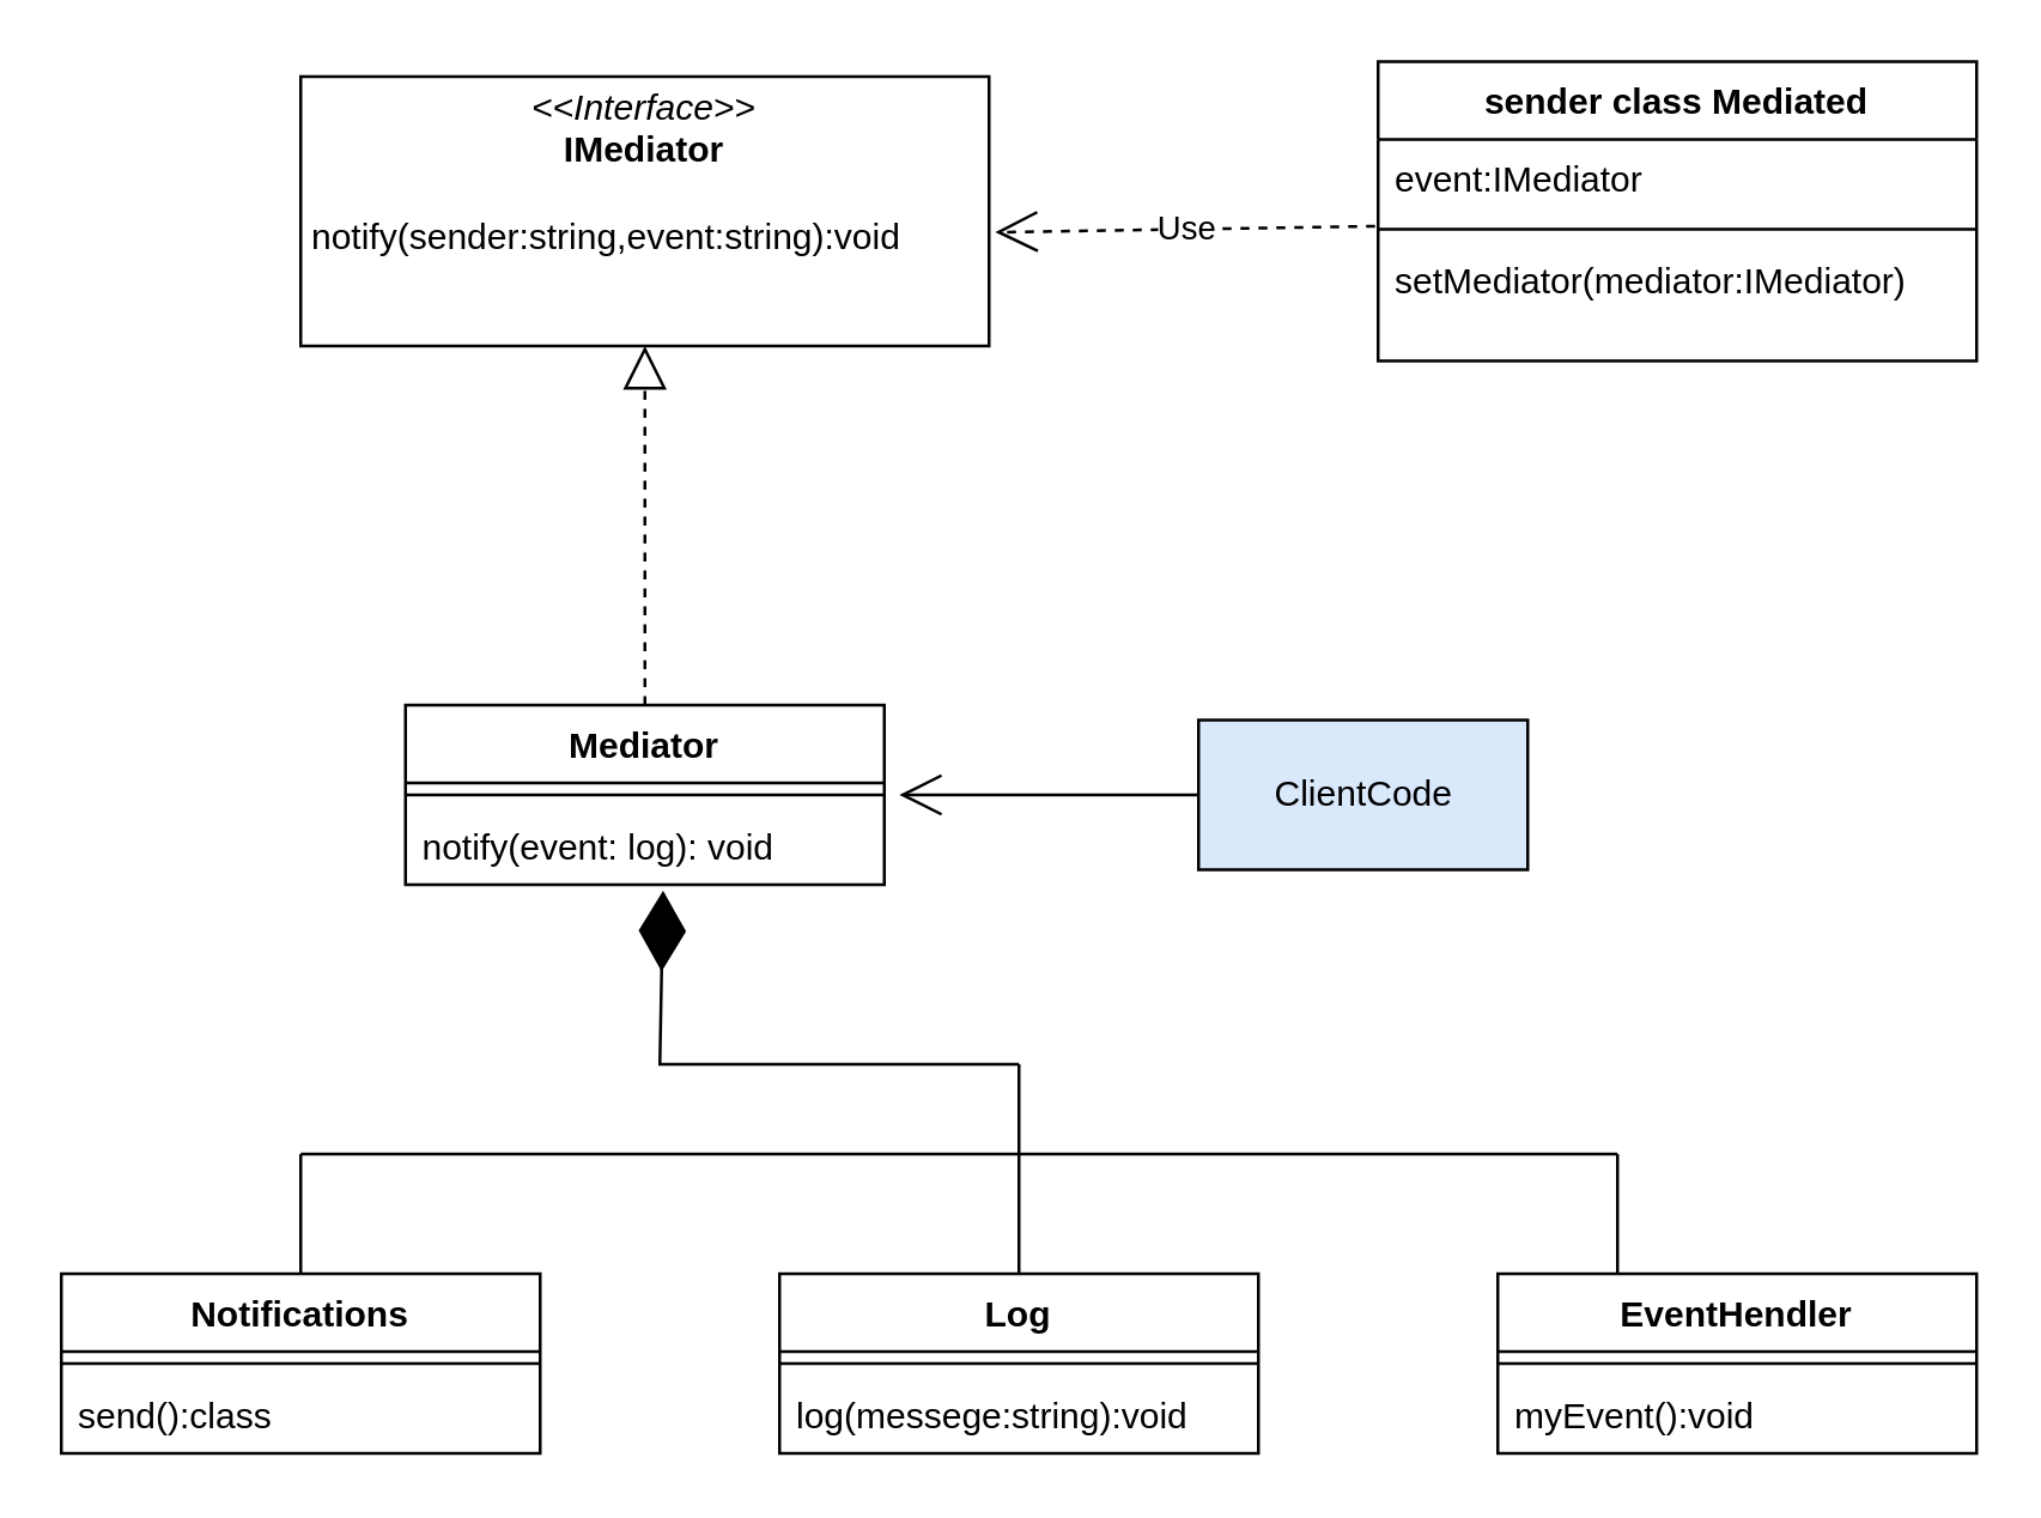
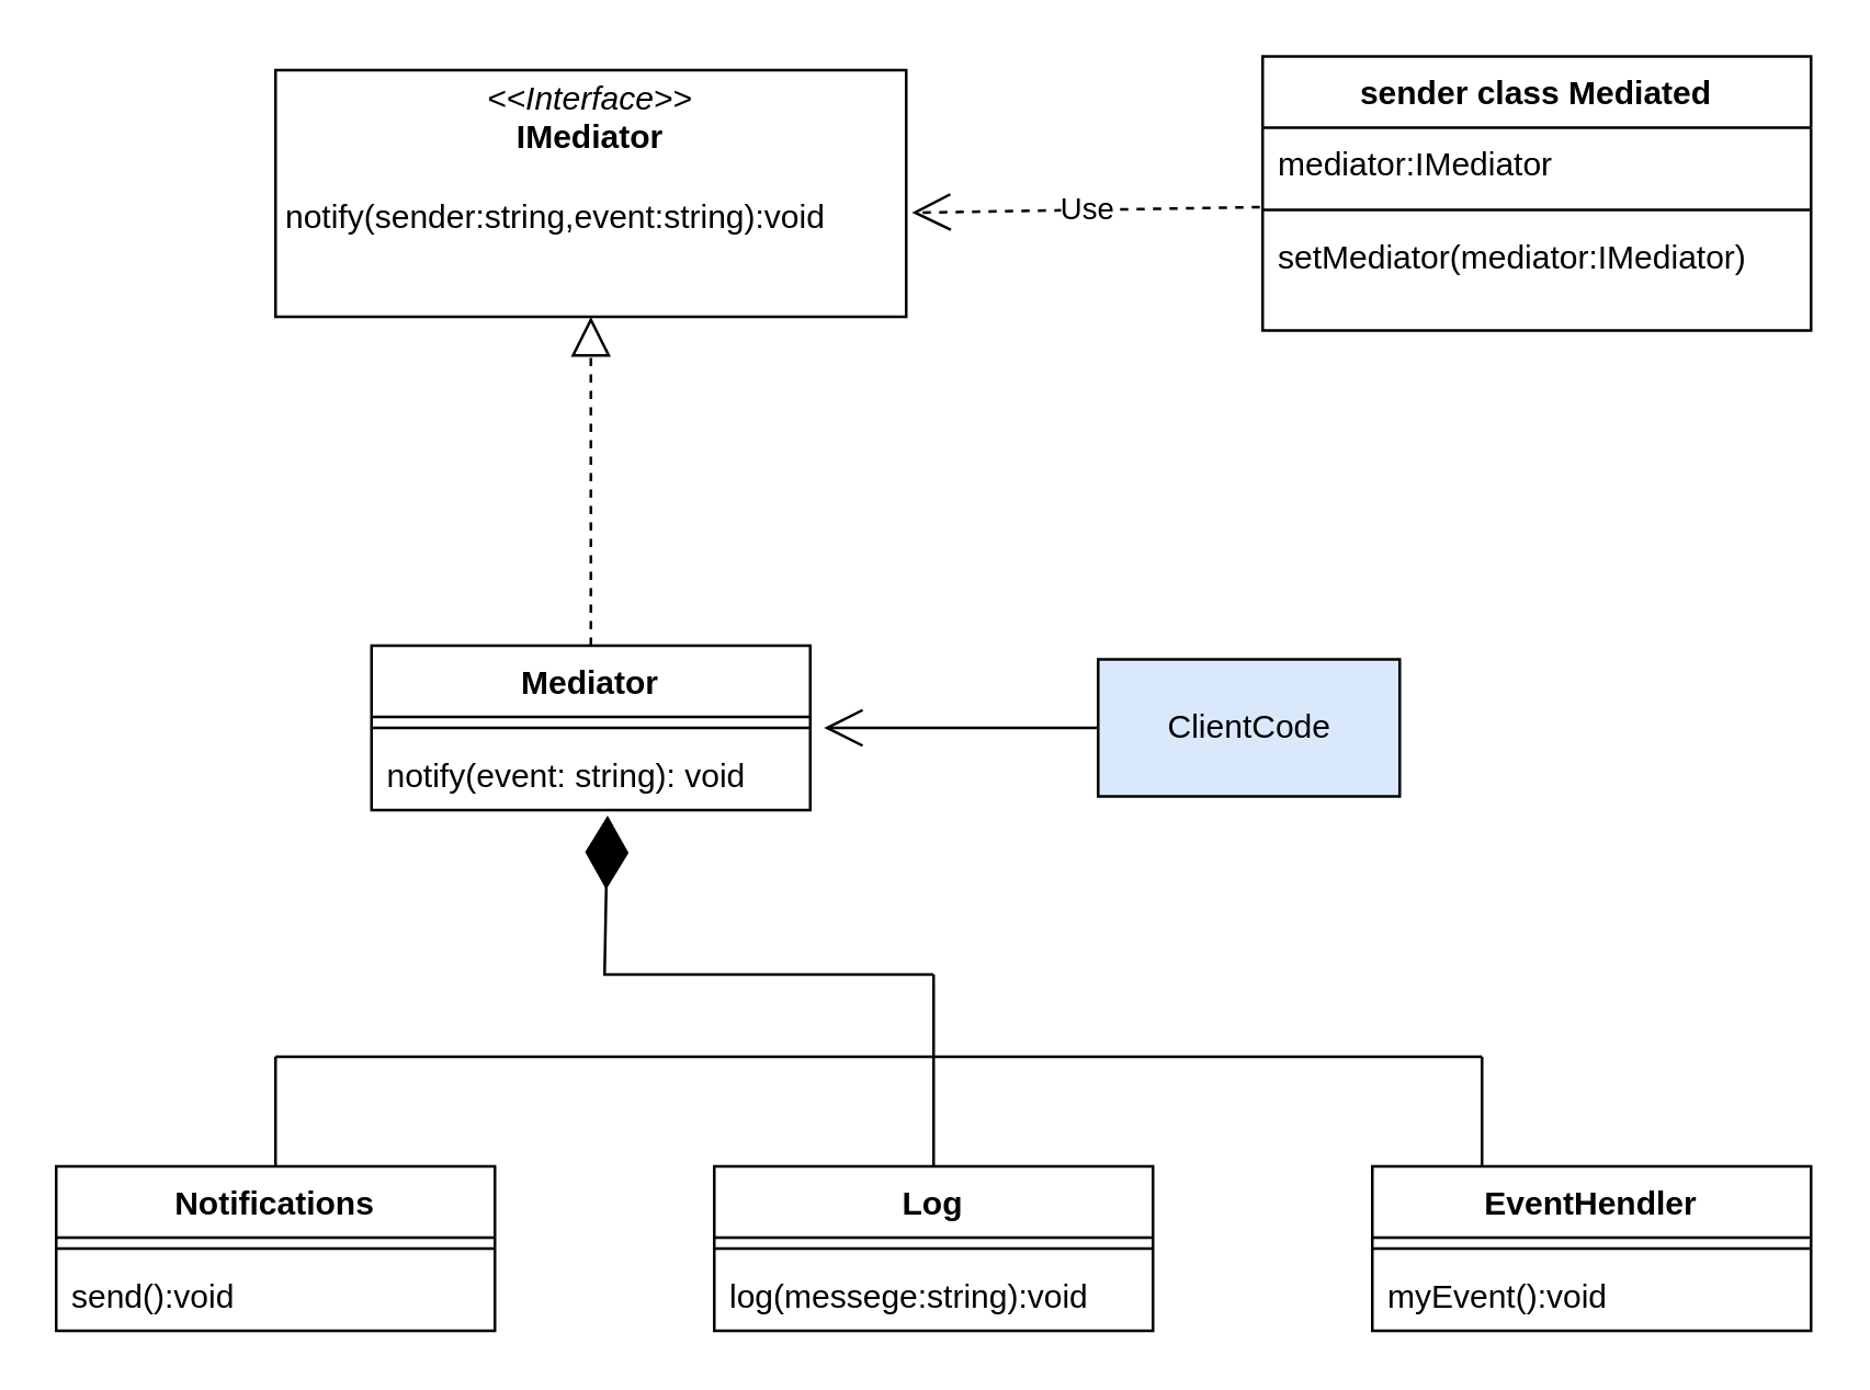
  <mxCell id="0" />
  <mxCell id="1" parent="0" />
  <mxCell id="2" value="&lt;p style=&quot;margin:0px;margin-top:4px;text-align:center;&quot;&gt;&lt;i&gt;&amp;lt;&amp;lt;Interface&amp;gt;&amp;gt;&lt;/i&gt;&lt;br&gt;&lt;/p&gt;&lt;div style=&quot;text-align: center;&quot;&gt;&lt;b&gt;IMediator&lt;/b&gt;&lt;/div&gt;&lt;div style=&quot;text-align: center;&quot;&gt;&lt;b&gt;&lt;br&gt;&lt;/b&gt;&lt;/div&gt;&lt;p style=&quot;margin:0px;margin-left:4px;&quot;&gt;notify(sender:string,event:string):void&lt;br&gt;&lt;/p&gt;" style="verticalAlign=top;align=left;overflow=fill;fontSize=12;fontFamily=Helvetica;html=1;" vertex="1" parent="1"><mxGeometry x="100" y="25" width="230" height="90" as="geometry" /></mxCell>
  <mxCell id="3" value="sender class Mediated" style="swimlane;fontStyle=1;align=center;verticalAlign=top;childLayout=stackLayout;horizontal=1;startSize=26;horizontalStack=0;resizeParent=1;resizeParentMax=0;resizeLast=0;collapsible=1;marginBottom=0;" vertex="1" parent="1"><mxGeometry x="460" y="20" width="200" height="100" as="geometry" /></mxCell>
- <mxCell id="4" value="  event:IMediator" style="text;strokeColor=none;fillColor=none;align=left;verticalAlign=top;spacingLeft=4;spacingRight=4;overflow=hidden;rotatable=0;points=[[0,0.5],[1,0.5]];portConstraint=eastwest;" vertex="1" parent="3"><mxGeometry y="26" width="200" height="26" as="geometry" /></mxCell>
+ <mxCell id="4" value="  mediator:IMediator" style="text;strokeColor=none;fillColor=none;align=left;verticalAlign=top;spacingLeft=4;spacingRight=4;overflow=hidden;rotatable=0;points=[[0,0.5],[1,0.5]];portConstraint=eastwest;" vertex="1" parent="3"><mxGeometry y="26" width="200" height="26" as="geometry" /></mxCell>
  <mxCell id="5" value="" style="line;strokeWidth=1;fillColor=none;align=left;verticalAlign=middle;spacingTop=-1;spacingLeft=3;spacingRight=3;rotatable=0;labelPosition=right;points=[];portConstraint=eastwest;strokeColor=inherit;" vertex="1" parent="3"><mxGeometry y="52" width="200" height="8" as="geometry" /></mxCell>
  <mxCell id="6" value="setMediator(mediator:IMediator)" style="text;strokeColor=none;fillColor=none;align=left;verticalAlign=top;spacingLeft=4;spacingRight=4;overflow=hidden;rotatable=0;points=[[0,0.5],[1,0.5]];portConstraint=eastwest;" vertex="1" parent="3"><mxGeometry y="60" width="200" height="40" as="geometry" /></mxCell>
  <mxCell id="7" value="Use" style="endArrow=open;endSize=12;dashed=1;html=1;rounded=0;exitX=-0.005;exitY=1.115;exitDx=0;exitDy=0;exitPerimeter=0;entryX=1.009;entryY=0.578;entryDx=0;entryDy=0;entryPerimeter=0;" edge="1" parent="1" source="4" target="2"><mxGeometry width="160" relative="1" as="geometry"><mxPoint x="310" y="265" as="sourcePoint" /><mxPoint x="470" y="265" as="targetPoint" /></mxGeometry></mxCell>
  <mxCell id="8" value="Notifications" style="swimlane;fontStyle=1;align=center;verticalAlign=top;childLayout=stackLayout;horizontal=1;startSize=26;horizontalStack=0;resizeParent=1;resizeParentMax=0;resizeLast=0;collapsible=1;marginBottom=0;" vertex="1" parent="1"><mxGeometry x="20" y="425" width="160" height="60" as="geometry" /></mxCell>
  <mxCell id="9" value="" style="line;strokeWidth=1;fillColor=none;align=left;verticalAlign=middle;spacingTop=-1;spacingLeft=3;spacingRight=3;rotatable=0;labelPosition=right;points=[];portConstraint=eastwest;strokeColor=inherit;" vertex="1" parent="8"><mxGeometry y="26" width="160" height="8" as="geometry" /></mxCell>
- <mxCell id="10" value="send():class" style="text;strokeColor=none;fillColor=none;align=left;verticalAlign=top;spacingLeft=4;spacingRight=4;overflow=hidden;rotatable=0;points=[[0,0.5],[1,0.5]];portConstraint=eastwest;" vertex="1" parent="8"><mxGeometry y="34" width="160" height="26" as="geometry" /></mxCell>
+ <mxCell id="10" value="send():void" style="text;strokeColor=none;fillColor=none;align=left;verticalAlign=top;spacingLeft=4;spacingRight=4;overflow=hidden;rotatable=0;points=[[0,0.5],[1,0.5]];portConstraint=eastwest;" vertex="1" parent="8"><mxGeometry y="34" width="160" height="26" as="geometry" /></mxCell>
  <mxCell id="11" value="Log" style="swimlane;fontStyle=1;align=center;verticalAlign=top;childLayout=stackLayout;horizontal=1;startSize=26;horizontalStack=0;resizeParent=1;resizeParentMax=0;resizeLast=0;collapsible=1;marginBottom=0;" vertex="1" parent="1"><mxGeometry x="260" y="425" width="160" height="60" as="geometry" /></mxCell>
  <mxCell id="12" value="" style="line;strokeWidth=1;fillColor=none;align=left;verticalAlign=middle;spacingTop=-1;spacingLeft=3;spacingRight=3;rotatable=0;labelPosition=right;points=[];portConstraint=eastwest;strokeColor=inherit;" vertex="1" parent="11"><mxGeometry y="26" width="160" height="8" as="geometry" /></mxCell>
  <mxCell id="13" value="log(messege:string):void" style="text;strokeColor=none;fillColor=none;align=left;verticalAlign=top;spacingLeft=4;spacingRight=4;overflow=hidden;rotatable=0;points=[[0,0.5],[1,0.5]];portConstraint=eastwest;" vertex="1" parent="11"><mxGeometry y="34" width="160" height="26" as="geometry" /></mxCell>
  <mxCell id="14" value="EventHendler" style="swimlane;fontStyle=1;align=center;verticalAlign=top;childLayout=stackLayout;horizontal=1;startSize=26;horizontalStack=0;resizeParent=1;resizeParentMax=0;resizeLast=0;collapsible=1;marginBottom=0;" vertex="1" parent="1"><mxGeometry x="500" y="425" width="160" height="60" as="geometry" /></mxCell>
  <mxCell id="15" value="" style="line;strokeWidth=1;fillColor=none;align=left;verticalAlign=middle;spacingTop=-1;spacingLeft=3;spacingRight=3;rotatable=0;labelPosition=right;points=[];portConstraint=eastwest;strokeColor=inherit;" vertex="1" parent="14"><mxGeometry y="26" width="160" height="8" as="geometry" /></mxCell>
  <mxCell id="16" value="myEvent():void" style="text;strokeColor=none;fillColor=none;align=left;verticalAlign=top;spacingLeft=4;spacingRight=4;overflow=hidden;rotatable=0;points=[[0,0.5],[1,0.5]];portConstraint=eastwest;" vertex="1" parent="14"><mxGeometry y="34" width="160" height="26" as="geometry" /></mxCell>
  <mxCell id="17" value="Mediator" style="swimlane;fontStyle=1;align=center;verticalAlign=top;childLayout=stackLayout;horizontal=1;startSize=26;horizontalStack=0;resizeParent=1;resizeParentMax=0;resizeLast=0;collapsible=1;marginBottom=0;" vertex="1" parent="1"><mxGeometry x="135" y="235" width="160" height="60" as="geometry" /></mxCell>
  <mxCell id="18" value="" style="line;strokeWidth=1;fillColor=none;align=left;verticalAlign=middle;spacingTop=-1;spacingLeft=3;spacingRight=3;rotatable=0;labelPosition=right;points=[];portConstraint=eastwest;strokeColor=inherit;" vertex="1" parent="17"><mxGeometry y="26" width="160" height="8" as="geometry" /></mxCell>
- <mxCell id="19" value="notify(event: log): void " style="text;strokeColor=none;fillColor=none;align=left;verticalAlign=top;spacingLeft=4;spacingRight=4;overflow=hidden;rotatable=0;points=[[0,0.5],[1,0.5]];portConstraint=eastwest;" vertex="1" parent="17"><mxGeometry y="34" width="160" height="26" as="geometry" /></mxCell>
+ <mxCell id="19" value="notify(event: string): void " style="text;strokeColor=none;fillColor=none;align=left;verticalAlign=top;spacingLeft=4;spacingRight=4;overflow=hidden;rotatable=0;points=[[0,0.5],[1,0.5]];portConstraint=eastwest;" vertex="1" parent="17"><mxGeometry y="34" width="160" height="26" as="geometry" /></mxCell>
  <mxCell id="20" value="" style="endArrow=block;dashed=1;endFill=0;endSize=12;html=1;rounded=0;exitX=0.5;exitY=0;exitDx=0;exitDy=0;entryX=0.5;entryY=1;entryDx=0;entryDy=0;" edge="1" parent="1" source="17" target="2"><mxGeometry width="160" relative="1" as="geometry"><mxPoint x="310" y="265" as="sourcePoint" /><mxPoint x="470" y="265" as="targetPoint" /></mxGeometry></mxCell>
  <mxCell id="21" value="" style="endArrow=none;html=1;rounded=0;exitX=0.5;exitY=0;exitDx=0;exitDy=0;" edge="1" parent="1" source="11"><mxGeometry width="50" height="50" relative="1" as="geometry"><mxPoint x="330" y="415" as="sourcePoint" /><mxPoint x="340" y="385" as="targetPoint" /></mxGeometry></mxCell>
  <mxCell id="22" value="" style="endArrow=none;html=1;rounded=0;exitX=0.5;exitY=0;exitDx=0;exitDy=0;" edge="1" parent="1" source="8"><mxGeometry width="50" height="50" relative="1" as="geometry"><mxPoint x="350" y="435" as="sourcePoint" /><mxPoint x="100" y="385" as="targetPoint" /></mxGeometry></mxCell>
  <mxCell id="23" value="" style="endArrow=none;html=1;rounded=0;exitX=0.25;exitY=0;exitDx=0;exitDy=0;" edge="1" parent="1" source="14"><mxGeometry width="50" height="50" relative="1" as="geometry"><mxPoint x="360" y="445" as="sourcePoint" /><mxPoint x="540" y="385" as="targetPoint" /></mxGeometry></mxCell>
  <mxCell id="24" value="" style="endArrow=none;html=1;rounded=0;" edge="1" parent="1"><mxGeometry width="50" height="50" relative="1" as="geometry"><mxPoint x="100" y="385" as="sourcePoint" /><mxPoint x="540" y="385" as="targetPoint" /></mxGeometry></mxCell>
  <mxCell id="25" value="" style="endArrow=diamondThin;endFill=1;endSize=24;html=1;rounded=0;entryX=0.538;entryY=1.077;entryDx=0;entryDy=0;entryPerimeter=0;" edge="1" parent="1" target="19"><mxGeometry width="160" relative="1" as="geometry"><mxPoint x="340" y="355" as="sourcePoint" /><mxPoint x="470" y="265" as="targetPoint" /><Array as="points"><mxPoint x="220" y="355" /></Array></mxGeometry></mxCell>
  <mxCell id="26" value="" style="endArrow=none;html=1;rounded=0;" edge="1" parent="1"><mxGeometry width="50" height="50" relative="1" as="geometry"><mxPoint x="340" y="385" as="sourcePoint" /><mxPoint x="340" y="355" as="targetPoint" /></mxGeometry></mxCell>
  <mxCell id="27" value="ClientCode" style="html=1;fillColor=#dae8fc;" vertex="1" parent="1"><mxGeometry x="400" y="240" width="110" height="50" as="geometry" /></mxCell>
  <mxCell id="28" value="" style="endArrow=open;endFill=1;endSize=12;html=1;rounded=0;" edge="1" parent="1"><mxGeometry width="160" relative="1" as="geometry"><mxPoint x="400" y="265" as="sourcePoint" /><mxPoint x="300" y="265" as="targetPoint" /></mxGeometry></mxCell>
